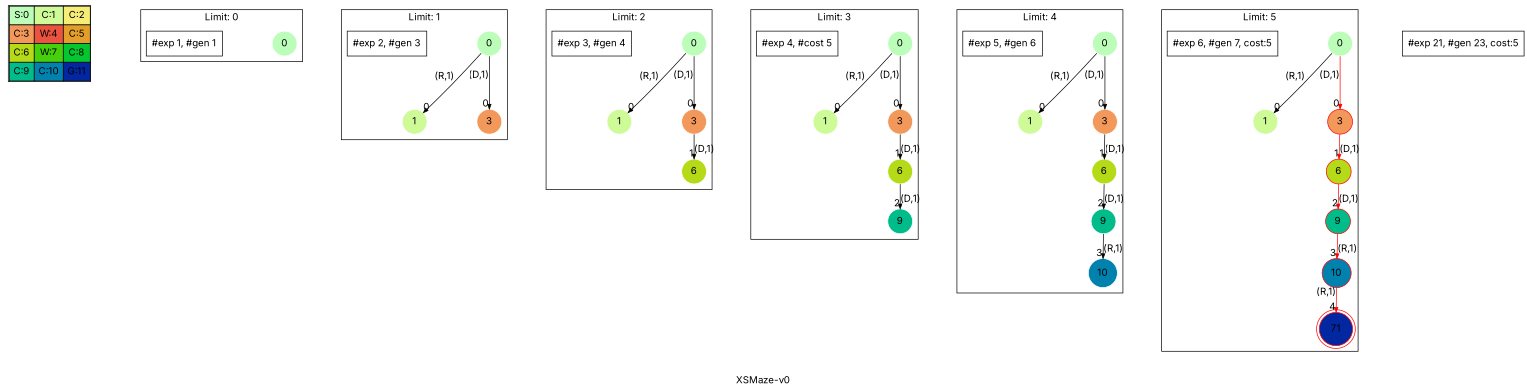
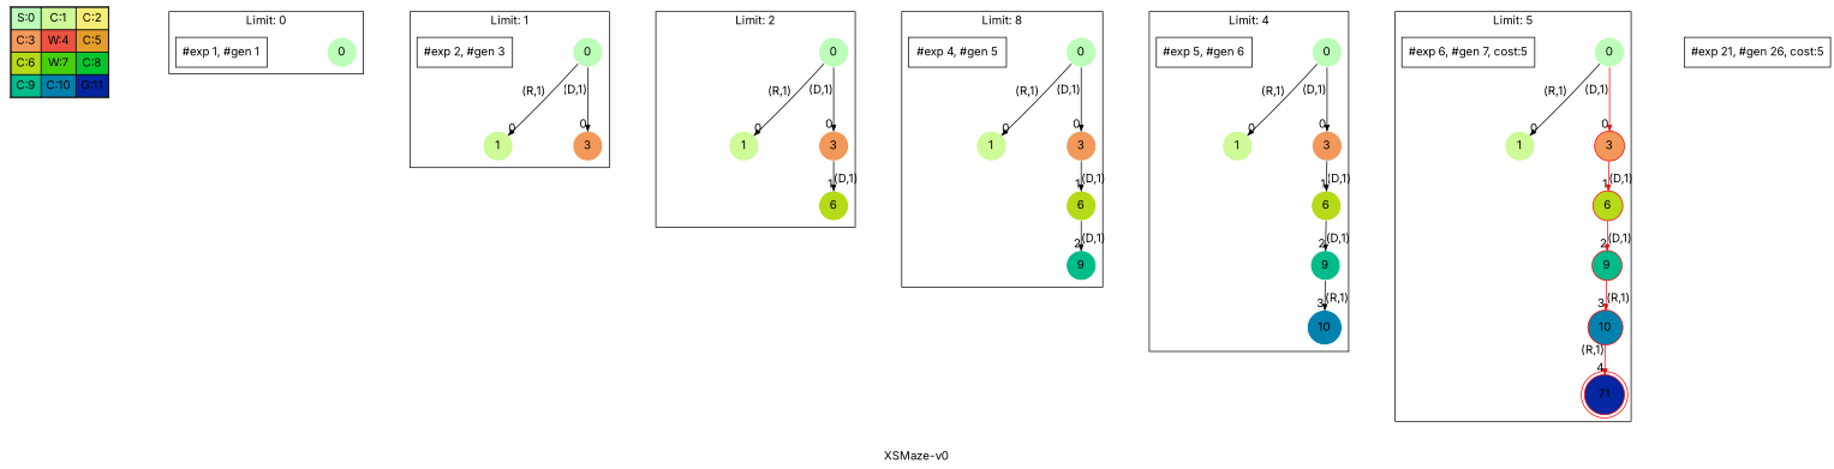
  strict digraph {
    fontname=Inter
    label="XSMaze-v0"
    nodesep=1
    ranksep=0.5
    node [fontname=Inter shape=circle color=white style=filled]
    edge [arrowsize=0.7 fontname=Inter headlabel=0 xlabel="(D,1)"]
    n1 [label=<<table border="1" cellpadding="5" cellspacing="0" cellborder="1"><tr><td bgcolor="0.32745098 0.267733   0.99083125 1.        ">S:0</td><td bgcolor="0.24117647 0.39545121 0.97940977 1.        ">C:1</td><td bgcolor="0.15490196 0.51591783 0.96349314 1.        ">C:2</td></tr><tr><td bgcolor="0.06862745 0.62692381 0.94315443 1.        ">C:3</td><td bgcolor="0.01764706 0.72643357 0.91848699 1.        ">W:4</td><td bgcolor="0.10392157 0.81262237 0.88960401 1.        ">C:5</td></tr><tr><td bgcolor="0.19803922 0.88960401 0.8534438  1.        ">C:6</td><td bgcolor="0.28431373 0.94315443 0.81619691 1.        ">W:7</td><td bgcolor="0.37058824 0.97940977 0.77520398 1.        ">C:8</td></tr><tr><td bgcolor="0.45686275 0.99770518 0.73065313 1.        ">C:9</td><td bgcolor="0.54313725 0.99770518 0.68274886 1.        ">C:10</td><td bgcolor="0.62941176 0.97940977 0.63171101 1.        ">G:11</td></tr></table>> shape=plaintext color="" style=""]
    n2 [fillcolor="0.32745098 0.267733   0.99083125 1.        " label=0]
    "#exp 1, #gen 1" [shape=box color="" style=""]
    n4 [fillcolor="0.32745098 0.267733   0.99083125 1.        " label=0]
    n5 [fillcolor="0.24117647 0.39545121 0.97940977 1.        " label=1]
    n6 [fillcolor="0.06862745 0.62692381 0.94315443 1.        " label=3]
    "#exp 2, #gen 3" [shape=box color="" style=""]
    n8 [fillcolor="0.32745098 0.267733   0.99083125 1.        " label=0]
    n9 [fillcolor="0.24117647 0.39545121 0.97940977 1.        " label=1]
    n10 [fillcolor="0.06862745 0.62692381 0.94315443 1.        " label=3]
    n11 [fillcolor="0.19803922 0.88960401 0.8534438  1.        " label=6]
-   "#exp 3, #gen 4" [shape=box color="" style=""]
    n13 [fillcolor="0.32745098 0.267733   0.99083125 1.        " label=0]
    n14 [fillcolor="0.24117647 0.39545121 0.97940977 1.        " label=1]
    n15 [fillcolor="0.06862745 0.62692381 0.94315443 1.        " label=3]
    n16 [fillcolor="0.19803922 0.88960401 0.8534438  1.        " label=6]
    n17 [fillcolor="0.45686275 0.99770518 0.73065313 1.        " label=9]
-   "#exp 4, #gen 5" [shape=box label="#exp 4, #cost 5" color="" style=""]
+   "#exp 4, #gen 5" [shape=box color="" style=""]
    n19 [fillcolor="0.32745098 0.267733   0.99083125 1.        " label=0]
    n20 [fillcolor="0.24117647 0.39545121 0.97940977 1.        " label=1]
    n21 [fillcolor="0.06862745 0.62692381 0.94315443 1.        " label=3]
    n22 [fillcolor="0.19803922 0.88960401 0.8534438  1.        " label=6]
    n23 [fillcolor="0.45686275 0.99770518 0.73065313 1.        " label=9]
    n24 [fillcolor="0.54313725 0.99770518 0.68274886 1.        " label=10]
    "#exp 5, #gen 6" [shape=box color="" style=""]
    n26 [fillcolor="0.32745098 0.267733   0.99083125 1.        " label=0]
    n27 [fillcolor="0.24117647 0.39545121 0.97940977 1.        " label=1]
    n28 [color=red fillcolor="0.06862745 0.62692381 0.94315443 1.        " label=3]
    n29 [color=red fillcolor="0.19803922 0.88960401 0.8534438  1.        " label=6]
    n30 [color=red fillcolor="0.45686275 0.99770518 0.73065313 1.        " label=9]
    n31 [color=red fillcolor="0.54313725 0.99770518 0.68274886 1.        " label=10]
    n32 [color=red fillcolor="0.62941176 0.97940977 0.63171101 1.        " label=71 peripheries=2]
    "#exp 6, #gen 7, cost:5" [shape=box color="" style=""]
-   "#exp 21, #gen 26, cost:5" [shape=box label="#exp 21, #gen 23, cost:5" color="" style=""]
+   "#exp 21, #gen 26, cost:5" [shape=box color="" style=""]
    subgraph sub_1 {
      label=Map
      n1
    }
    subgraph cluster_2 {
      label="Limit: 0"
      n2
      "#exp 1, #gen 1"
    }
    subgraph cluster_3 {
      label="Limit: 1"
      n4
      n5
      n6
      "#exp 2, #gen 3"
    }
    subgraph cluster_4 {
      label="Limit: 2"
      n8
      n9
      n10
      n11
-     "#exp 3, #gen 4"
    }
    subgraph cluster_5 {
-     label="Limit: 3"
+     label="Limit: 8"
      n13
      n14
      n15
      n16
      n17
      "#exp 4, #gen 5"
    }
    subgraph cluster_6 {
      label="Limit: 4"
      n19
      n20
      n21
      n22
      n23
      n24
      "#exp 5, #gen 6"
    }
    subgraph cluster_7 {
      label="Limit: 5"
      n26
      n27
      n28
      n29
      n30
      n31
      n32
      "#exp 6, #gen 7, cost:5"
    }
    n4 -> n5 [xlabel="(R,1)"]
    n4 -> n6
    n8 -> n9 [xlabel="(R,1)"]
    n8 -> n10
    n10 -> n11 [headlabel=1]
    n13 -> n14 [xlabel="(R,1)"]
    n13 -> n15
    n15 -> n16 [headlabel=1]
    n16 -> n17 [headlabel=2]
    n19 -> n20 [xlabel="(R,1)"]
    n19 -> n21
    n21 -> n22 [headlabel=1]
    n22 -> n23 [headlabel=2]
    n23 -> n24 [headlabel=3 xlabel="(R,1)"]
    n26 -> n27 [xlabel="(R,1)"]
    n26 -> n28 [color=red]
    n28 -> n29 [color=red headlabel=1]
    n29 -> n30 [color=red headlabel=2]
    n30 -> n31 [color=red headlabel=3 xlabel="(R,1)"]
    n31 -> n32 [color=red headlabel=4 xlabel="(R,1)"]
  }
